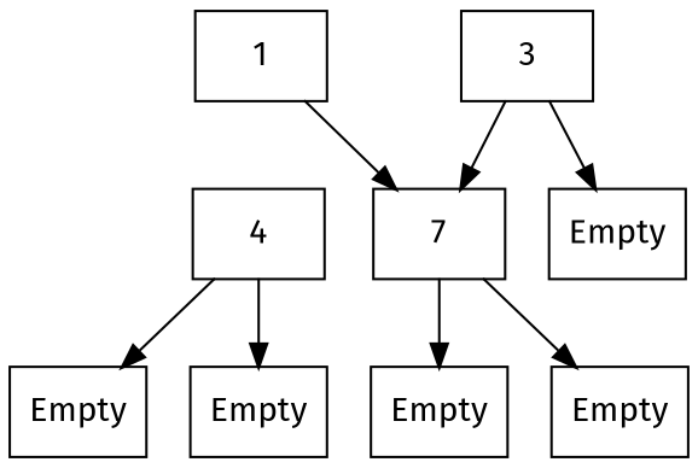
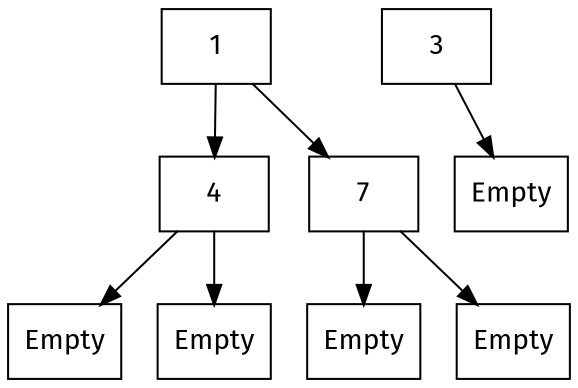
  digraph {
    fontname="Fira Sans"
    ranksep=0.5
    node [fontname="Fira Sans" shape=record]
    edge [fontname="Fira Sans"]
    n1 [label="{{1}}"]
    n2 [label="{{4}}"]
    n3 [label="{{7}}"]
    n4 [label="{{3}}"]
    n5 [label="{{Empty}}"]
    n6 [label="{{Empty}}"]
    n7 [label="{{Empty}}"]
    n8 [label="{{Empty}}"]
    n9 [label="{{Empty}}"]
+   n1 -> n2
    n1 -> n3
    n2 -> n6
    n2 -> n7
    n3 -> n8
    n3 -> n9
-   n4 -> n3
    n4 -> n5
  }
